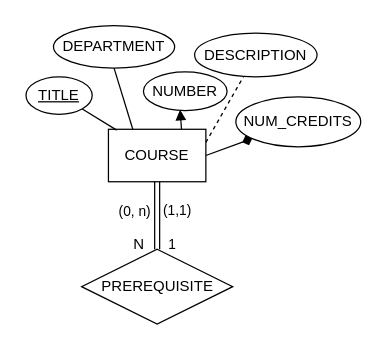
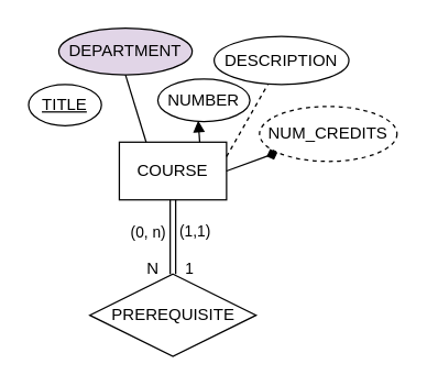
  <mxCell id="0" />
  <mxCell id="1" parent="0" />
  <mxCell id="2" value="COURSE" style="whiteSpace=wrap;html=1;align=center;" vertex="1" parent="1"><mxGeometry x="86" y="103" width="78" height="42" as="geometry" /></mxCell>
- <mxCell id="3" value="" style="endArrow=none;html=1;rounded=0;entryX=0.085;entryY=0.016;entryDx=0;entryDy=0;entryPerimeter=0;exitX=1;exitY=1;exitDx=0;exitDy=0;" edge="1" parent="1" source="4" target="2"><mxGeometry relative="1" as="geometry"><mxPoint x="49" y="86" as="sourcePoint" /><mxPoint x="240" y="179" as="targetPoint" /></mxGeometry></mxCell>
  <mxCell id="4" value="TITLE" style="ellipse;whiteSpace=wrap;html=1;align=center;fontStyle=4;" vertex="1" parent="1"><mxGeometry x="20" y="61" width="53" height="30" as="geometry" /></mxCell>
  <mxCell id="5" value="" style="endArrow=none;html=1;rounded=0;exitX=0.25;exitY=0;exitDx=0;exitDy=0;entryX=0.5;entryY=1;entryDx=0;entryDy=0;" edge="1" parent="1" source="2" target="6"><mxGeometry relative="1" as="geometry"><mxPoint x="80" y="159" as="sourcePoint" /><mxPoint x="94" y="63" as="targetPoint" /></mxGeometry></mxCell>
- <mxCell id="6" value="DEPARTMENT" style="ellipse;whiteSpace=wrap;html=1;align=center;" vertex="1" parent="1"><mxGeometry x="42" y="20" width="97" height="34" as="geometry" /></mxCell>
+ <mxCell id="6" value="DEPARTMENT" style="ellipse;whiteSpace=wrap;html=1;align=center;fillColor=#e1d5e7;" vertex="1" parent="1"><mxGeometry x="42" y="20" width="97" height="34" as="geometry" /></mxCell>
  <mxCell id="7" value="" style="endArrow=block;html=1;rounded=0;exitX=0.75;exitY=0;exitDx=0;exitDy=0;entryX=0.438;entryY=0.978;entryDx=0;entryDy=0;entryPerimeter=0;" edge="1" parent="1" source="2" target="8"><mxGeometry relative="1" as="geometry"><mxPoint x="80" y="179" as="sourcePoint" /><mxPoint x="160" y="69" as="targetPoint" /></mxGeometry></mxCell>
  <mxCell id="8" value="NUMBER" style="ellipse;whiteSpace=wrap;html=1;align=center;" vertex="1" parent="1"><mxGeometry x="114" y="57" width="67" height="31" as="geometry" /></mxCell>
  <mxCell id="9" value="" style="endArrow=none;html=1;rounded=0;exitX=1;exitY=0.25;exitDx=0;exitDy=0;dashed=1;" edge="1" parent="1" source="2" target="10"><mxGeometry relative="1" as="geometry"><mxPoint x="80" y="179" as="sourcePoint" /><mxPoint x="240" y="179" as="targetPoint" /></mxGeometry></mxCell>
  <mxCell id="10" value="DESCRIPTION" style="ellipse;whiteSpace=wrap;html=1;align=center;" vertex="1" parent="1"><mxGeometry x="155" y="26" width="98" height="35" as="geometry" /></mxCell>
  <mxCell id="11" value="" style="endArrow=diamond;html=1;rounded=0;exitX=1;exitY=0.5;exitDx=0;exitDy=0;" edge="1" parent="1" source="2" target="12"><mxGeometry relative="1" as="geometry"><mxPoint x="80" y="179" as="sourcePoint" /><mxPoint x="240" y="179" as="targetPoint" /></mxGeometry></mxCell>
- <mxCell id="12" value="NUM_CREDITS" style="ellipse;whiteSpace=wrap;html=1;align=center;" vertex="1" parent="1"><mxGeometry x="188" y="77" width="100" height="40" as="geometry" /></mxCell>
+ <mxCell id="12" value="NUM_CREDITS" style="ellipse;whiteSpace=wrap;html=1;align=center;dashed=1;" vertex="1" parent="1"><mxGeometry x="188" y="77" width="100" height="40" as="geometry" /></mxCell>
  <mxCell id="13" value="PREREQUISITE" style="shape=rhombus;perimeter=rhombusPerimeter;whiteSpace=wrap;html=1;align=center;" vertex="1" parent="1"><mxGeometry x="64.5" y="199" width="121" height="60" as="geometry" /></mxCell>
  <mxCell id="14" value="" style="shape=link;html=1;rounded=0;exitX=0.5;exitY=1;exitDx=0;exitDy=0;entryX=0.5;entryY=0;entryDx=0;entryDy=0;" edge="1" parent="1" source="2" target="13"><mxGeometry relative="1" as="geometry"><mxPoint x="80" y="199" as="sourcePoint" /><mxPoint x="240" y="199" as="targetPoint" /></mxGeometry></mxCell>
  <mxCell id="15" value="N" style="resizable=0;html=1;whiteSpace=wrap;align=right;verticalAlign=bottom;" connectable="0" vertex="1" parent="14"><mxGeometry x="1" relative="1" as="geometry"><mxPoint x="-9" y="4" as="offset" /></mxGeometry></mxCell>
  <mxCell id="16" value="(0, n)" style="edgeLabel;html=1;align=center;verticalAlign=middle;resizable=0;points=[];" vertex="1" connectable="0" parent="14"><mxGeometry x="0.506" y="2" relative="1" as="geometry"><mxPoint x="-21" y="-18" as="offset" /></mxGeometry></mxCell>
  <mxCell id="17" value="1" style="edgeLabel;html=1;align=center;verticalAlign=middle;resizable=0;points=[];" vertex="1" connectable="0" parent="14"><mxGeometry x="0.037" relative="1" as="geometry"><mxPoint x="11" y="21" as="offset" /></mxGeometry></mxCell>
  <mxCell id="18" value="(1,1)" style="edgeLabel;html=1;align=center;verticalAlign=middle;resizable=0;points=[];" vertex="1" connectable="0" parent="14"><mxGeometry x="0.531" relative="1" as="geometry"><mxPoint x="15" y="-19" as="offset" /></mxGeometry></mxCell>
